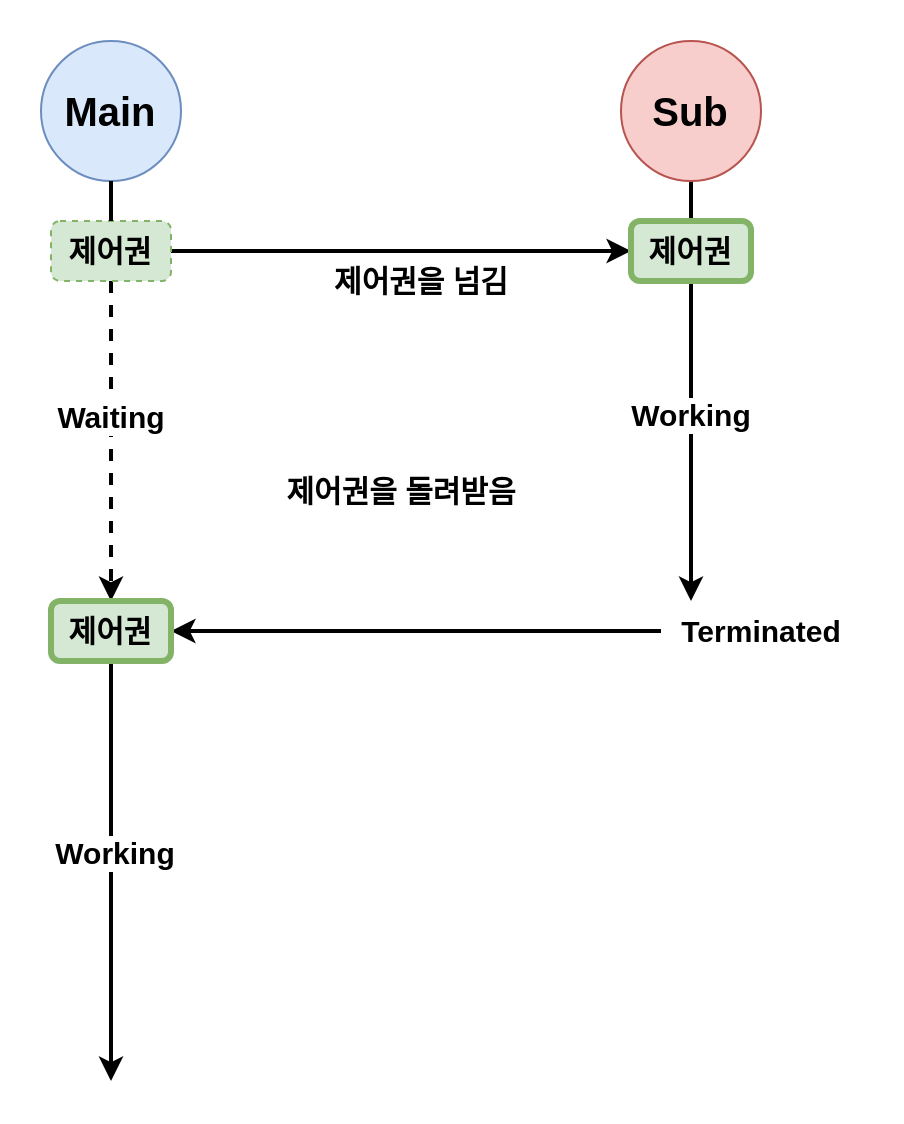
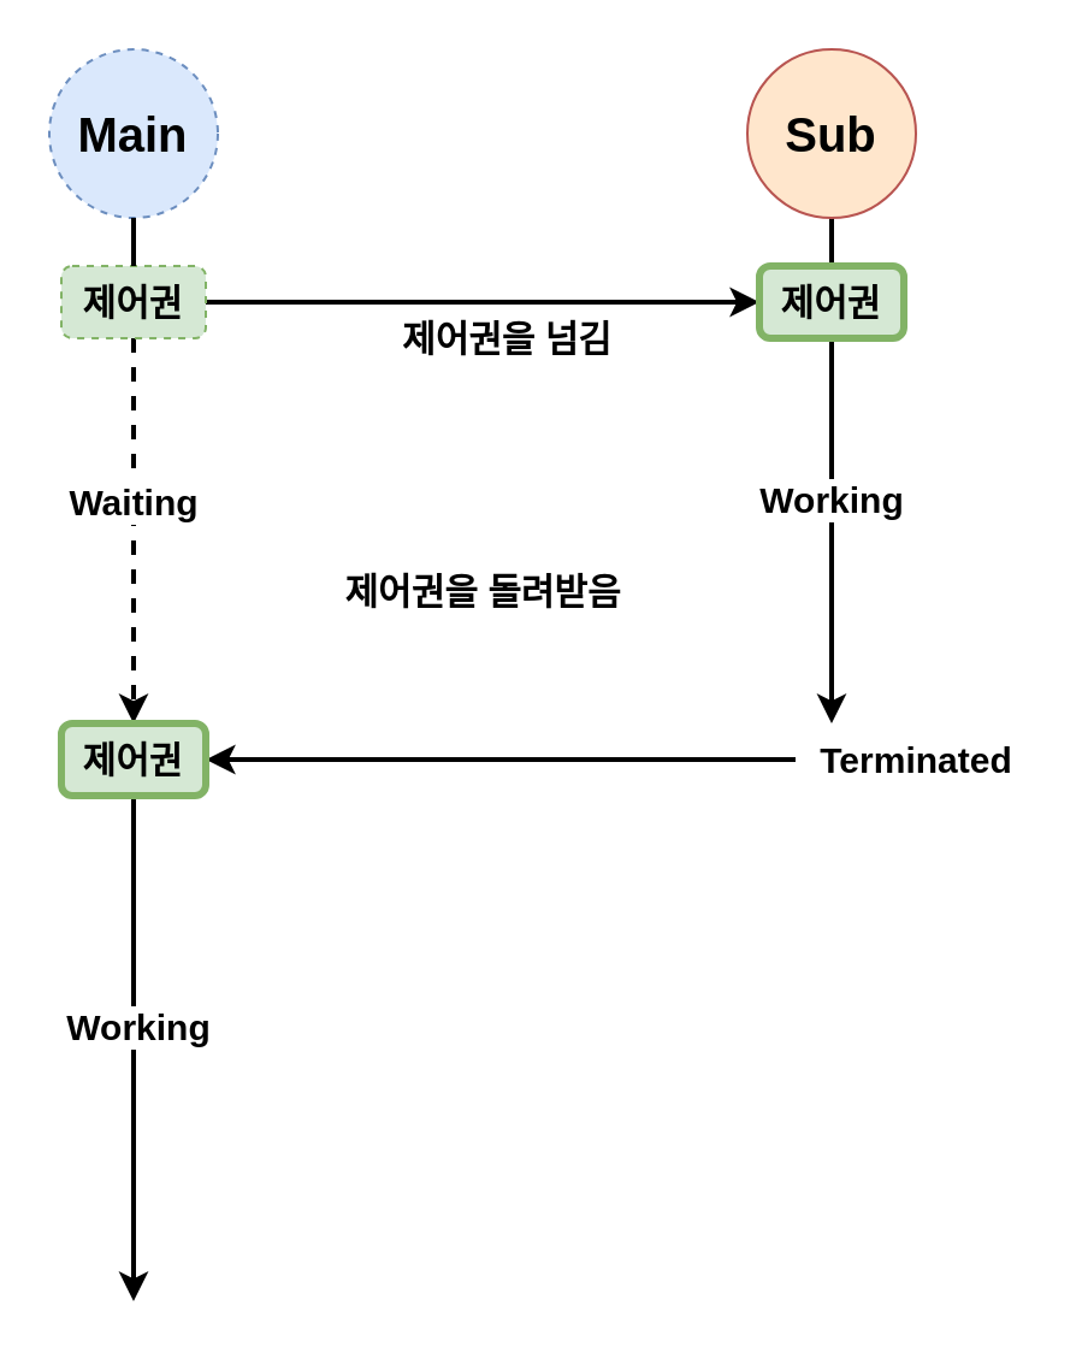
  <mxCell id="0" />
  <mxCell id="1" parent="0" />
  <mxCell id="2" style="edgeStyle=orthogonalEdgeStyle;rounded=0;orthogonalLoop=1;jettySize=auto;html=1;strokeWidth=2;startArrow=none;entryX=0;entryY=0.5;entryDx=0;entryDy=0;" parent="1" source="12" target="11" edge="1"><mxGeometry relative="1" as="geometry"><mxPoint x="345" y="130" as="targetPoint" /><Array as="points" /></mxGeometry></mxCell>
  <mxCell id="3" style="edgeStyle=orthogonalEdgeStyle;rounded=0;orthogonalLoop=1;jettySize=auto;html=1;strokeColor=default;strokeWidth=2;startArrow=none;entryX=0.5;entryY=0;entryDx=0;entryDy=0;dashed=1;" parent="1" source="12" edge="1" target="16"><mxGeometry relative="1" as="geometry"><mxPoint x="55" y="300" as="targetPoint" /></mxGeometry></mxCell>
  <mxCell id="4" value="&lt;b&gt;&lt;font style=&quot;font-size: 15px&quot;&gt;Waiting&lt;/font&gt;&lt;/b&gt;" style="edgeLabel;html=1;align=center;verticalAlign=middle;resizable=0;points=[];" vertex="1" connectable="0" parent="3"><mxGeometry x="-0.163" y="-1" relative="1" as="geometry"><mxPoint as="offset" /></mxGeometry></mxCell>
- <mxCell id="5" value="&lt;span style=&quot;font-size: 20px&quot;&gt;&lt;b&gt;Main&lt;/b&gt;&lt;/span&gt;" style="ellipse;whiteSpace=wrap;html=1;aspect=fixed;fillColor=#dae8fc;strokeColor=#6c8ebf;" parent="1" vertex="1"><mxGeometry x="20" y="20" width="70" height="70" as="geometry" /></mxCell>
+ <mxCell id="5" value="&lt;span style=&quot;font-size: 20px&quot;&gt;&lt;b&gt;Main&lt;/b&gt;&lt;/span&gt;" style="ellipse;whiteSpace=wrap;html=1;aspect=fixed;fillColor=#dae8fc;strokeColor=#6c8ebf;dashed=1;" parent="1" vertex="1"><mxGeometry x="20" y="20" width="70" height="70" as="geometry" /></mxCell>
  <mxCell id="6" style="edgeStyle=orthogonalEdgeStyle;rounded=0;orthogonalLoop=1;jettySize=auto;html=1;strokeColor=default;strokeWidth=2;entryX=0.5;entryY=0;entryDx=0;entryDy=0;" parent="1" source="9" edge="1" target="15"><mxGeometry relative="1" as="geometry"><mxPoint x="345" y="300" as="targetPoint" /></mxGeometry></mxCell>
  <mxCell id="7" value="&lt;b&gt;&lt;font style=&quot;font-size: 15px&quot;&gt;Working&lt;/font&gt;&lt;/b&gt;" style="edgeLabel;html=1;align=center;verticalAlign=middle;resizable=0;points=[];" vertex="1" connectable="0" parent="6"><mxGeometry x="0.105" y="-1" relative="1" as="geometry"><mxPoint as="offset" /></mxGeometry></mxCell>
  <mxCell id="8" style="edgeStyle=orthogonalEdgeStyle;rounded=0;orthogonalLoop=1;jettySize=auto;html=1;strokeColor=default;strokeWidth=2;endArrow=none;endFill=0;" edge="1" parent="1" source="9" target="11"><mxGeometry relative="1" as="geometry" /></mxCell>
- <mxCell id="9" value="&lt;b&gt;&lt;font style=&quot;font-size: 20px&quot;&gt;Sub&lt;/font&gt;&lt;/b&gt;" style="ellipse;whiteSpace=wrap;html=1;aspect=fixed;fillColor=#f8cecc;strokeColor=#b85450;" parent="1" vertex="1"><mxGeometry x="310" y="20" width="70" height="70" as="geometry" /></mxCell>
+ <mxCell id="9" value="&lt;b&gt;&lt;font style=&quot;font-size: 20px&quot;&gt;Sub&lt;/font&gt;&lt;/b&gt;" style="ellipse;whiteSpace=wrap;html=1;aspect=fixed;fillColor=#ffe6cc;strokeColor=#b85450;" parent="1" vertex="1"><mxGeometry x="310" y="20" width="70" height="70" as="geometry" /></mxCell>
  <mxCell id="10" value="&lt;b&gt;&lt;font style=&quot;font-size: 15px&quot;&gt;제어권을 넘김&lt;/font&gt;&lt;/b&gt;" style="text;html=1;align=center;verticalAlign=middle;resizable=0;points=[];autosize=1;strokeColor=none;fillColor=none;" vertex="1" parent="1"><mxGeometry x="155" y="130" width="110" height="20" as="geometry" /></mxCell>
  <mxCell id="11" value="&lt;b&gt;&lt;font style=&quot;font-size: 15px&quot;&gt;제어권&lt;/font&gt;&lt;/b&gt;" style="rounded=1;whiteSpace=wrap;html=1;fillColor=#d5e8d4;strokeColor=#82b366;strokeWidth=3;" vertex="1" parent="1"><mxGeometry x="315" y="110" width="60" height="30" as="geometry" /></mxCell>
  <mxCell id="12" value="&lt;b&gt;&lt;font style=&quot;font-size: 15px&quot;&gt;제어권&lt;/font&gt;&lt;/b&gt;" style="rounded=1;whiteSpace=wrap;html=1;fillColor=#d5e8d4;strokeColor=#82b366;dashed=1;" vertex="1" parent="1"><mxGeometry x="25" y="110" width="60" height="30" as="geometry" /></mxCell>
  <mxCell id="13" value="" style="edgeStyle=orthogonalEdgeStyle;rounded=0;orthogonalLoop=1;jettySize=auto;html=1;strokeColor=default;strokeWidth=2;endArrow=none;" edge="1" parent="1" source="5" target="12"><mxGeometry relative="1" as="geometry"><mxPoint x="55" y="540" as="targetPoint" /><mxPoint x="55" y="90" as="sourcePoint" /></mxGeometry></mxCell>
  <mxCell id="14" style="edgeStyle=orthogonalEdgeStyle;rounded=0;orthogonalLoop=1;jettySize=auto;html=1;endArrow=classic;endFill=1;strokeColor=default;strokeWidth=2;entryX=1;entryY=0.5;entryDx=0;entryDy=0;" edge="1" parent="1" source="15" target="21"><mxGeometry relative="1" as="geometry"><mxPoint x="80" y="315" as="targetPoint" /></mxGeometry></mxCell>
  <mxCell id="15" value="" style="ellipse;whiteSpace=wrap;html=1;aspect=fixed;fillColor=none;strokeColor=none;" vertex="1" parent="1"><mxGeometry x="330" y="300" width="30" height="30" as="geometry" /></mxCell>
  <mxCell id="16" value="" style="ellipse;whiteSpace=wrap;html=1;aspect=fixed;fillColor=none;strokeColor=none;" vertex="1" parent="1"><mxGeometry x="40" y="300" width="30" height="30" as="geometry" /></mxCell>
  <mxCell id="17" value="&lt;b&gt;&lt;font style=&quot;font-size: 15px&quot;&gt;제어권을 돌려받음&lt;/font&gt;&lt;/b&gt;" style="text;html=1;align=center;verticalAlign=middle;resizable=0;points=[];autosize=1;strokeColor=none;fillColor=none;" vertex="1" parent="1"><mxGeometry x="130" y="235" width="140" height="20" as="geometry" /></mxCell>
  <mxCell id="18" value="&lt;b&gt;&lt;font style=&quot;font-size: 15px&quot;&gt;Terminated&lt;/font&gt;&lt;/b&gt;" style="text;html=1;align=center;verticalAlign=middle;resizable=0;points=[];autosize=1;strokeColor=none;fillColor=none;" vertex="1" parent="1"><mxGeometry x="330" y="305" width="100" height="20" as="geometry" /></mxCell>
  <mxCell id="19" style="edgeStyle=orthogonalEdgeStyle;rounded=0;orthogonalLoop=1;jettySize=auto;html=1;endArrow=classic;endFill=1;strokeColor=default;strokeWidth=2;" edge="1" parent="1" source="21"><mxGeometry relative="1" as="geometry"><mxPoint x="55" y="540" as="targetPoint" /></mxGeometry></mxCell>
  <mxCell id="20" value="&lt;b&gt;&lt;font style=&quot;font-size: 15px&quot;&gt;Working&lt;/font&gt;&lt;/b&gt;" style="edgeLabel;html=1;align=center;verticalAlign=middle;resizable=0;points=[];" vertex="1" connectable="0" parent="19"><mxGeometry x="-0.095" y="1" relative="1" as="geometry"><mxPoint as="offset" /></mxGeometry></mxCell>
  <mxCell id="21" value="&lt;b&gt;&lt;font style=&quot;font-size: 15px&quot;&gt;제어권&lt;/font&gt;&lt;/b&gt;" style="rounded=1;whiteSpace=wrap;html=1;fillColor=#d5e8d4;strokeColor=#82b366;strokeWidth=3;" vertex="1" parent="1"><mxGeometry x="25" y="300" width="60" height="30" as="geometry" /></mxCell>
